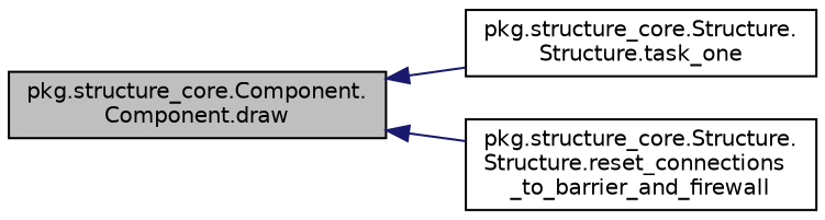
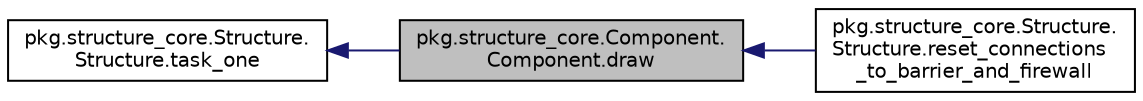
  digraph {
    rankdir=LR
    node [color=black fillcolor=white fontname=Helvetica fontsize=10 shape=record style=filled]
    edge [color=midnightblue dir=back fontname=Helvetica fontsize=10 labelfontname=Helvetica labelfontsize=10 style=solid]
    n1 [fillcolor=grey75 fontcolor=black height=0.2 label="pkg.structure_core.Component.\lComponent.draw" width=0.4]
    n2 [height=0.2 label="pkg.structure_core.Structure.\lStructure.task_one" width=0.4]
    n3 [height=0.2 label="pkg.structure_core.Structure.\lStructure.reset_connections\l_to_barrier_and_firewall" width=0.4]
-   n1 -> n2
+   n2 -> n1
    n1 -> n3
  }
